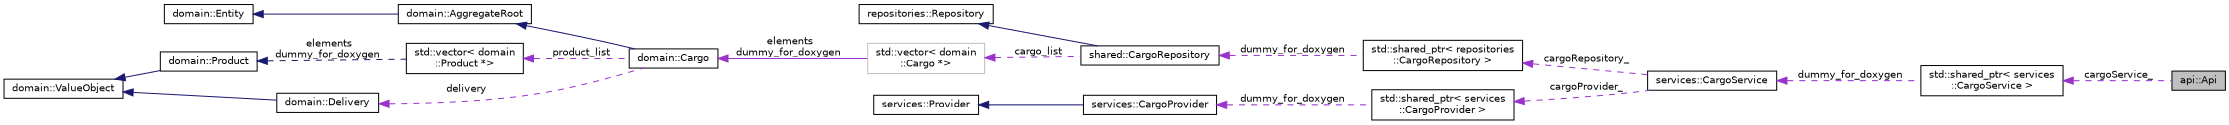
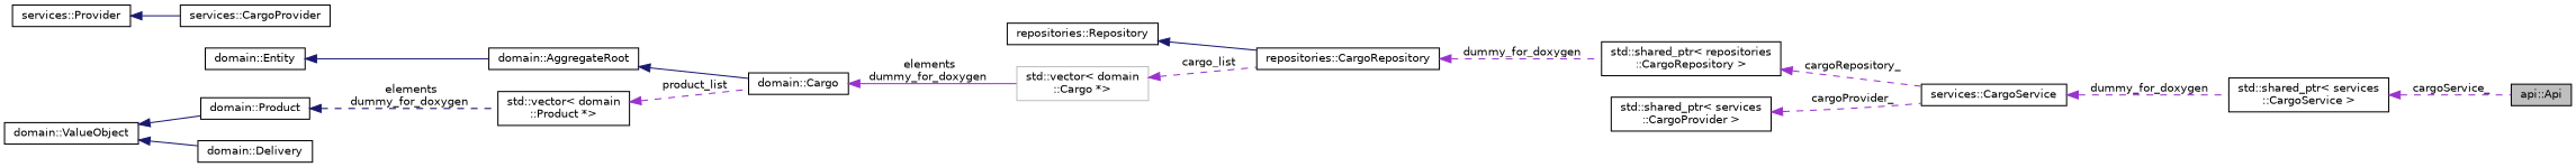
  digraph {
    rankdir=LR
    node [color=black fillcolor=white fontname=Helvetica fontsize=10 shape=record style=filled]
    edge [color=darkorchid3 dir=back fontname=Helvetica fontsize=10 labelfontname=Helvetica labelfontsize=10 style=dashed]
    n1 [fillcolor=grey75 fontcolor=black height=0.2 label="api::Api" width=0.4]
    n2 [height=0.2 label="std::shared_ptr\< services\l::CargoService \>" width=0.4]
    n3 [height=0.2 label="services::CargoService" width=0.4]
    n4 [height=0.2 label="std::shared_ptr\< repositories\l::CargoRepository \>" width=0.4]
-   n5 [height=0.2 label="shared::CargoRepository" width=0.4]
+   n5 [height=0.2 label="repositories::CargoRepository" width=0.4]
    n6 [height=0.2 label="repositories::Repository" width=0.4]
    n7 [color=grey75 height=0.2 label="std::vector\< domain\l::Cargo *\>" width=0.4]
    n8 [height=0.2 label="domain::Cargo" width=0.4]
    n9 [height=0.2 label="domain::AggregateRoot" width=0.4]
    n10 [height=0.2 label="domain::Entity" width=0.4]
    n11 [height=0.2 label="std::vector\< domain\l::Product *\>" width=0.4]
    n12 [height=0.2 label="domain::Product" width=0.4]
    n13 [height=0.2 label="domain::ValueObject" width=0.4]
    n14 [height=0.2 label="domain::Delivery" width=0.4]
    n15 [height=0.2 label="std::shared_ptr\< services\l::CargoProvider \>" width=0.4]
    n16 [height=0.2 label="services::CargoProvider" width=0.4]
    n17 [height=0.2 label="services::Provider" width=0.4]
    n2 -> n1 [label=" cargoService_"]
    n3 -> n2 [label=" dummy_for_doxygen"]
    n4 -> n3 [label=" cargoRepository_"]
    n5 -> n4 [label=" dummy_for_doxygen"]
    n6 -> n5 [color=midnightblue style=solid]
    n7 -> n5 [label=" cargo_list"]
    n8 -> n7 [label=" elements\ndummy_for_doxygen" style=solid]
    n9 -> n8 [color=midnightblue style=solid]
    n10 -> n9 [color=midnightblue style=solid]
    n11 -> n8 [label=" product_list"]
    n12 -> n11 [color=midnightblue label=" elements\ndummy_for_doxygen"]
    n13 -> n12 [color=midnightblue style=solid]
    n13 -> n14 [color=midnightblue style=solid]
-   n14 -> n8 [label=" delivery"]
    n15 -> n3 [label=" cargoProvider_"]
-   n16 -> n15 [label=" dummy_for_doxygen"]
    n17 -> n16 [color=midnightblue style=solid]
  }
